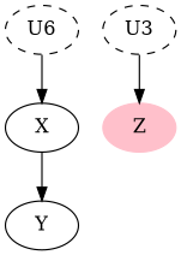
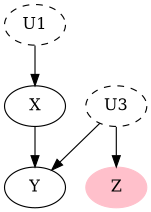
  digraph {
    X
    Y
-   U1 [style=dashed label=U6]
+   U1 [style=dashed]
    Z [color=pink style=filled]
    n5 [label=U3 style=dashed]
    X -> Y
    U1 -> X
+   n5 -> Y
    n5 -> Z
  }
